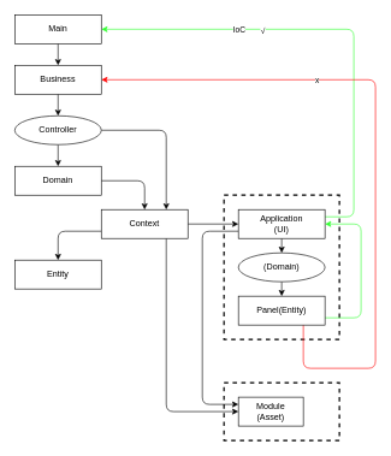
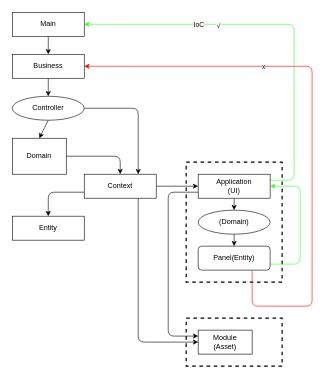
  <mxCell id="0" />
  <mxCell id="1" parent="0" />
  <mxCell id="2" value="" style="rounded=0;whiteSpace=wrap;html=1;fillColor=none;strokeColor=#000000;strokeWidth=2;dashed=1;" parent="1" vertex="1"><mxGeometry x="310" y="530" width="160" height="80" as="geometry" /></mxCell>
  <mxCell id="3" value="" style="rounded=0;whiteSpace=wrap;html=1;fillColor=none;strokeColor=#000000;strokeWidth=2;dashed=1;" parent="1" vertex="1"><mxGeometry x="310" y="270" width="160" height="200" as="geometry" /></mxCell>
  <mxCell id="4" style="edgeStyle=none;html=1;exitX=0.5;exitY=1;exitDx=0;exitDy=0;entryX=0.5;entryY=0;entryDx=0;entryDy=0;strokeColor=#000000;" parent="1" source="5" target="7" edge="1"><mxGeometry relative="1" as="geometry" /></mxCell>
  <mxCell id="5" value="Main" style="rounded=0;whiteSpace=wrap;html=1;" parent="1" vertex="1"><mxGeometry x="20" y="20" width="120" height="40" as="geometry" /></mxCell>
  <mxCell id="6" style="edgeStyle=none;html=1;exitX=0.5;exitY=1;exitDx=0;exitDy=0;entryX=0.5;entryY=0;entryDx=0;entryDy=0;strokeColor=#000000;" parent="1" source="7" target="10" edge="1"><mxGeometry relative="1" as="geometry" /></mxCell>
  <mxCell id="7" value="Business" style="rounded=0;whiteSpace=wrap;html=1;" parent="1" vertex="1"><mxGeometry x="20" y="90" width="120" height="40" as="geometry" /></mxCell>
  <mxCell id="8" style="edgeStyle=none;html=1;exitX=0.5;exitY=1;exitDx=0;exitDy=0;entryX=0.5;entryY=0;entryDx=0;entryDy=0;strokeColor=#000000;" parent="1" source="10" target="12" edge="1"><mxGeometry relative="1" as="geometry" /></mxCell>
  <mxCell id="9" style="edgeStyle=orthogonalEdgeStyle;html=1;exitX=1;exitY=0.5;exitDx=0;exitDy=0;entryX=0.75;entryY=0;entryDx=0;entryDy=0;strokeColor=#000000;" parent="1" source="10" target="16" edge="1"><mxGeometry relative="1" as="geometry" /></mxCell>
  <mxCell id="10" value="Controller" style="ellipse;whiteSpace=wrap;html=1;" parent="1" vertex="1"><mxGeometry x="20" y="160" width="120" height="40" as="geometry" /></mxCell>
  <mxCell id="11" style="edgeStyle=orthogonalEdgeStyle;html=1;exitX=1;exitY=0.5;exitDx=0;exitDy=0;entryX=0.5;entryY=0;entryDx=0;entryDy=0;strokeColor=#000000;" parent="1" source="12" target="16" edge="1"><mxGeometry relative="1" as="geometry" /></mxCell>
- <mxCell id="12" value="Domain" style="rounded=0;whiteSpace=wrap;html=1;" parent="1" vertex="1"><mxGeometry x="20" y="230" width="120" height="40" as="geometry" /></mxCell>
+ <mxCell id="12" value="Domain" style="rounded=0;whiteSpace=wrap;html=1;" parent="1" vertex="1"><mxGeometry x="20" y="230" width="90" height="60" as="geometry" /></mxCell>
  <mxCell id="13" style="edgeStyle=orthogonalEdgeStyle;html=1;exitX=0;exitY=0.75;exitDx=0;exitDy=0;entryX=0.5;entryY=0;entryDx=0;entryDy=0;strokeColor=#000000;" parent="1" source="16" target="17" edge="1"><mxGeometry relative="1" as="geometry" /></mxCell>
  <mxCell id="14" style="edgeStyle=orthogonalEdgeStyle;html=1;exitX=1;exitY=0.5;exitDx=0;exitDy=0;entryX=0;entryY=0.5;entryDx=0;entryDy=0;strokeColor=#000000;" parent="1" source="16" target="23" edge="1"><mxGeometry relative="1" as="geometry" /></mxCell>
  <mxCell id="15" style="edgeStyle=orthogonalEdgeStyle;shape=connector;rounded=1;html=1;exitX=0.75;exitY=1;exitDx=0;exitDy=0;entryX=0;entryY=0.5;entryDx=0;entryDy=0;labelBackgroundColor=default;strokeColor=#000000;fontFamily=Helvetica;fontSize=11;fontColor=default;endArrow=classic;" parent="1" source="16" target="30" edge="1"><mxGeometry relative="1" as="geometry" /></mxCell>
  <mxCell id="16" value="Context" style="rounded=0;whiteSpace=wrap;html=1;" parent="1" vertex="1"><mxGeometry x="140" y="290" width="120" height="40" as="geometry" /></mxCell>
  <mxCell id="17" value="Entity" style="rounded=0;whiteSpace=wrap;html=1;" parent="1" vertex="1"><mxGeometry x="20" y="360" width="120" height="40" as="geometry" /></mxCell>
  <mxCell id="18" style="edgeStyle=orthogonalEdgeStyle;html=1;exitX=0.5;exitY=1;exitDx=0;exitDy=0;entryX=0.5;entryY=0;entryDx=0;entryDy=0;strokeColor=#000000;" parent="1" source="23" target="25" edge="1"><mxGeometry relative="1" as="geometry" /></mxCell>
  <mxCell id="19" style="edgeStyle=orthogonalEdgeStyle;html=1;exitX=1;exitY=0.25;exitDx=0;exitDy=0;entryX=1;entryY=0.5;entryDx=0;entryDy=0;strokeColor=#33FF33;" parent="1" source="23" target="5" edge="1"><mxGeometry relative="1" as="geometry"><Array as="points"><mxPoint x="490" y="300" /><mxPoint x="490" y="40" /></Array></mxGeometry></mxCell>
  <mxCell id="20" value="√" style="edgeLabel;html=1;align=center;verticalAlign=middle;resizable=0;points=[];" parent="19" vertex="1" connectable="0"><mxGeometry x="0.314" y="2" relative="1" as="geometry"><mxPoint as="offset" /></mxGeometry></mxCell>
  <mxCell id="21" value="IoC" style="edgeLabel;html=1;align=center;verticalAlign=middle;resizable=0;points=[];" parent="19" vertex="1" connectable="0"><mxGeometry x="0.415" relative="1" as="geometry"><mxPoint as="offset" /></mxGeometry></mxCell>
  <mxCell id="22" style="edgeStyle=orthogonalEdgeStyle;shape=connector;rounded=1;html=1;exitX=0;exitY=0.75;exitDx=0;exitDy=0;entryX=0;entryY=0.25;entryDx=0;entryDy=0;labelBackgroundColor=default;strokeColor=#000000;fontFamily=Helvetica;fontSize=11;fontColor=default;endArrow=classic;" edge="1" parent="1" source="23" target="30"><mxGeometry relative="1" as="geometry"><Array as="points"><mxPoint x="280" y="320" /><mxPoint x="280" y="560" /></Array></mxGeometry></mxCell>
  <mxCell id="23" value="Application&lt;br&gt;(UI)" style="rounded=0;whiteSpace=wrap;html=1;" parent="1" vertex="1"><mxGeometry x="330" y="290" width="120" height="40" as="geometry" /></mxCell>
  <mxCell id="24" style="edgeStyle=orthogonalEdgeStyle;html=1;exitX=0.5;exitY=1;exitDx=0;exitDy=0;entryX=0.5;entryY=0;entryDx=0;entryDy=0;strokeColor=#000000;" parent="1" source="25" target="29" edge="1"><mxGeometry relative="1" as="geometry" /></mxCell>
  <mxCell id="25" value="(Domain)" style="ellipse;whiteSpace=wrap;html=1;" parent="1" vertex="1"><mxGeometry x="330" y="350" width="120" height="40" as="geometry" /></mxCell>
  <mxCell id="26" style="edgeStyle=orthogonalEdgeStyle;html=1;exitX=0.75;exitY=1;exitDx=0;exitDy=0;entryX=1;entryY=0.5;entryDx=0;entryDy=0;strokeColor=#FF0000;" parent="1" source="29" target="7" edge="1"><mxGeometry relative="1" as="geometry"><Array as="points"><mxPoint x="420" y="510" /><mxPoint x="520" y="510" /><mxPoint x="520" y="110" /></Array></mxGeometry></mxCell>
  <mxCell id="27" value="x" style="edgeLabel;html=1;align=center;verticalAlign=middle;resizable=0;points=[];" parent="26" vertex="1" connectable="0"><mxGeometry x="0.366" relative="1" as="geometry"><mxPoint as="offset" /></mxGeometry></mxCell>
  <mxCell id="28" style="edgeStyle=orthogonalEdgeStyle;html=1;exitX=1;exitY=0.75;exitDx=0;exitDy=0;entryX=1;entryY=0.5;entryDx=0;entryDy=0;strokeColor=#33FF33;" parent="1" source="29" target="23" edge="1"><mxGeometry relative="1" as="geometry"><Array as="points"><mxPoint x="500" y="440" /><mxPoint x="500" y="310" /></Array></mxGeometry></mxCell>
- <mxCell id="29" value="Panel(Entity)" style="rounded=0;whiteSpace=wrap;html=1;" parent="1" vertex="1"><mxGeometry x="330" y="410" width="120" height="40" as="geometry" /></mxCell>
+ <mxCell id="29" value="Panel(Entity)" style="whiteSpace=wrap;html=1;rounded=1;" parent="1" vertex="1"><mxGeometry x="330" y="410" width="120" height="40" as="geometry" /></mxCell>
  <mxCell id="30" value="Module&lt;br&gt;(Asset)" style="rounded=0;whiteSpace=wrap;html=1;" parent="1" vertex="1"><mxGeometry x="330" y="550" width="90" height="40" as="geometry" /></mxCell>
